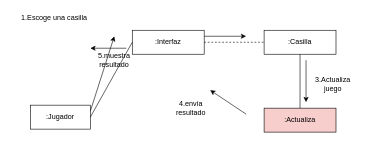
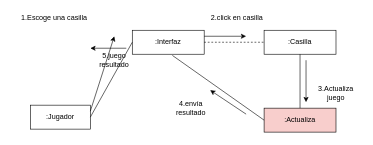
  <mxCell id="0" />
  <mxCell id="1" parent="0" />
  <mxCell id="2" value=":Jugador" style="rounded=0;whiteSpace=wrap;html=1;" vertex="1" parent="1"><mxGeometry x="50" y="175" width="100" height="40" as="geometry" /></mxCell>
  <mxCell id="3" value=":Interfaz" style="rounded=0;whiteSpace=wrap;html=1;" vertex="1" parent="1"><mxGeometry x="220" y="50" width="120" height="40" as="geometry" /></mxCell>
  <mxCell id="4" value="1.Escoge una casilla" style="text;html=1;strokeColor=none;fillColor=none;align=center;verticalAlign=middle;whiteSpace=wrap;rounded=0;" vertex="1" parent="1"><mxGeometry x="20" y="20" width="140" height="20" as="geometry" /></mxCell>
  <mxCell id="5" value="" style="endArrow=none;html=1;exitX=1;exitY=0.5;exitDx=0;exitDy=0;entryX=0;entryY=0.5;entryDx=0;entryDy=0;" edge="1" parent="1" source="2" target="3"><mxGeometry width="50" height="50" relative="1" as="geometry"><mxPoint x="150" y="80" as="sourcePoint" /><mxPoint x="200" y="30" as="targetPoint" /></mxGeometry></mxCell>
  <mxCell id="6" value=":Casilla" style="rounded=0;whiteSpace=wrap;html=1;" vertex="1" parent="1"><mxGeometry x="440" y="50" width="120" height="40" as="geometry" /></mxCell>
  <mxCell id="7" value="" style="endArrow=none;html=1;exitX=1;exitY=0.5;exitDx=0;exitDy=0;entryX=0;entryY=0.5;entryDx=0;entryDy=0;dashed=1;" edge="1" parent="1" source="3" target="6"><mxGeometry width="50" height="50" relative="1" as="geometry"><mxPoint x="390" y="80" as="sourcePoint" /><mxPoint x="440" y="30" as="targetPoint" /></mxGeometry></mxCell>
  <mxCell id="8" value=":Actualiza" style="rounded=0;whiteSpace=wrap;html=1;fillColor=#f8cecc;" vertex="1" parent="1"><mxGeometry x="440" y="180" width="120" height="40" as="geometry" /></mxCell>
  <mxCell id="9" value="" style="endArrow=none;html=1;exitX=0.5;exitY=1;exitDx=0;exitDy=0;entryX=0.5;entryY=0;entryDx=0;entryDy=0;" edge="1" parent="1" source="6" target="8"><mxGeometry width="50" height="50" relative="1" as="geometry"><mxPoint x="510" y="170" as="sourcePoint" /><mxPoint x="560" y="120" as="targetPoint" /></mxGeometry></mxCell>
+ <mxCell id="10" value="" style="endArrow=none;html=1;exitX=0.558;exitY=1.05;exitDx=0;exitDy=0;exitPerimeter=0;entryX=0;entryY=0.5;entryDx=0;entryDy=0;" edge="1" parent="1" source="3" target="8"><mxGeometry width="50" height="50" relative="1" as="geometry"><mxPoint x="290" y="200" as="sourcePoint" /><mxPoint x="340" y="150" as="targetPoint" /></mxGeometry></mxCell>
  <mxCell id="11" value="" style="endArrow=classic;html=1;exitX=1;exitY=0.25;exitDx=0;exitDy=0;" edge="1" parent="1" source="2"><mxGeometry width="50" height="50" relative="1" as="geometry"><mxPoint x="170" y="50" as="sourcePoint" /><mxPoint x="190" y="60" as="targetPoint" /></mxGeometry></mxCell>
  <mxCell id="12" value="" style="endArrow=classic;html=1;exitX=1;exitY=0.25;exitDx=0;exitDy=0;" edge="1" parent="1" source="3"><mxGeometry width="50" height="50" relative="1" as="geometry"><mxPoint x="380" y="60" as="sourcePoint" /><mxPoint x="410" y="60" as="targetPoint" /></mxGeometry></mxCell>
  <mxCell id="13" value="" style="endArrow=classic;html=1;" edge="1" parent="1"><mxGeometry width="50" height="50" relative="1" as="geometry"><mxPoint x="510" y="100" as="sourcePoint" /><mxPoint x="510" y="170" as="targetPoint" /></mxGeometry></mxCell>
  <mxCell id="14" value="" style="endArrow=classic;html=1;" edge="1" parent="1"><mxGeometry width="50" height="50" relative="1" as="geometry"><mxPoint x="410" y="190" as="sourcePoint" /><mxPoint x="350" y="150" as="targetPoint" /><Array as="points"><mxPoint x="380" y="170" /></Array></mxGeometry></mxCell>
  <mxCell id="15" value="" style="endArrow=classic;html=1;" edge="1" parent="1"><mxGeometry width="50" height="50" relative="1" as="geometry"><mxPoint x="210" y="80" as="sourcePoint" /><mxPoint x="150" y="80" as="targetPoint" /></mxGeometry></mxCell>
- <mxCell id="17" value="3.Actualiza juego" style="text;html=1;strokeColor=none;fillColor=none;align=center;verticalAlign=middle;whiteSpace=wrap;rounded=0;" vertex="1" parent="1"><mxGeometry x="510" y="130" width="90" height="20" as="geometry" /></mxCell>
+ <mxCell id="16" value="2.click en casilla" style="text;html=1;strokeColor=none;fillColor=none;align=center;verticalAlign=middle;whiteSpace=wrap;rounded=0;" vertex="1" parent="1"><mxGeometry x="340" y="20" width="110" height="20" as="geometry" /></mxCell>
+ <mxCell id="17" value="3.Actualiza juego" style="text;html=1;strokeColor=none;fillColor=none;align=center;verticalAlign=middle;whiteSpace=wrap;rounded=0;" vertex="1" parent="1"><mxGeometry x="515" y="145" width="90" height="20" as="geometry" /></mxCell>
  <mxCell id="18" value="4.envía resultado" style="text;html=1;strokeColor=none;fillColor=none;align=center;verticalAlign=middle;whiteSpace=wrap;rounded=0;" vertex="1" parent="1"><mxGeometry x="275" y="170" width="86" height="20" as="geometry" /></mxCell>
- <mxCell id="19" value="5.muestra resultado" style="text;html=1;strokeColor=none;fillColor=none;align=center;verticalAlign=middle;whiteSpace=wrap;rounded=0;" vertex="1" parent="1"><mxGeometry x="150" y="90" width="80" height="20" as="geometry" /></mxCell>
+ <mxCell id="19" value="5.juego resultado" style="text;html=1;strokeColor=none;fillColor=none;align=center;verticalAlign=middle;whiteSpace=wrap;rounded=0;" vertex="1" parent="1"><mxGeometry x="150" y="90" width="80" height="20" as="geometry" /></mxCell>
